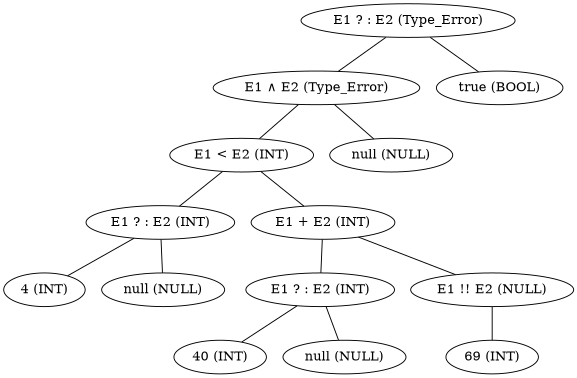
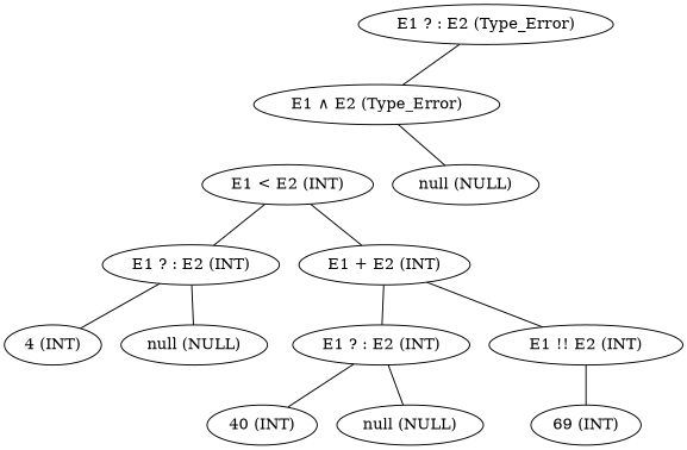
  graph {
    n1 [label="E1 < E2 (INT)"]
    n2 [label="E1 ? : E2 (INT)"]
    n3 [label="E1 + E2 (INT)"]
    n4 [label="4 (INT)"]
    n5 [label="null (NULL)"]
    n6 [label="E1 ? : E2 (INT)"]
-   n7 [label="E1 !! E2 (NULL)"]
+   n7 [label="E1 !! E2 (INT)"]
    n8 [label="40 (INT)"]
    n9 [label="null (NULL)"]
    n10 [label="E1 ? : E2 (Type_Error)"]
    n11 [label="E1 ∧ E2 (Type_Error)"]
-   n12 [label="true (BOOL)"]
    n13 [label="null (NULL)"]
    n14 [label="69 (INT)"]
    n1 -- n2
    n1 -- n3
    n2 -- n4
    n2 -- n5
    n3 -- n6
    n3 -- n7
    n6 -- n8
    n6 -- n9
    n7 -- n14
    n10 -- n11
-   n10 -- n12
-   n11 -- n1
    n11 -- n13
  }
